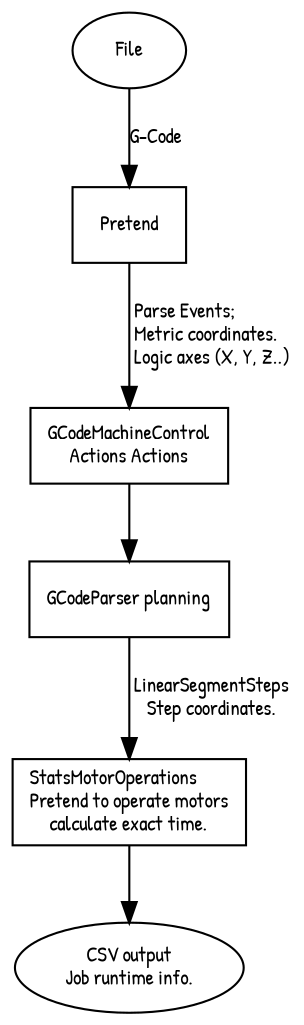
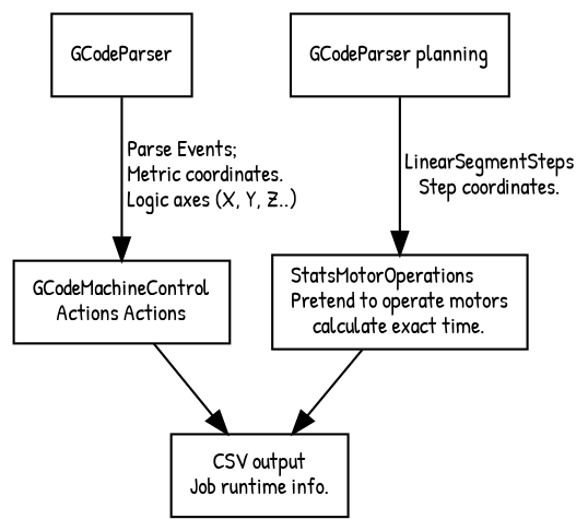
  digraph {
    fontname="Patrick Hand"
    node [fontname="Patrick Hand" fontsize=10 shape=box]
    edge [fontname="Patrick Hand" fontsize=10]
-   GCodeParser [label=Pretend]
+   GCodeParser
    n2 [label="GCodeMachineControl\nActions Actions"]
    n3 [label="GCodeParser planning"]
    n4 [label="StatsMotorOperations\lPretend to operate motors\lcalculate exact time."]
-   n5 [label="CSV output\nJob runtime info." shape=""]
-   File [shape=""]
+   n5 [label="CSV output\nJob runtime info."]
    subgraph sub_1 {
      GCodeParser
      n2
      n3
      n4
    }
    GCodeParser -> n2 [label=" Parse Events;\l Metric coordinates.\l Logic axes (X, Y, Z..)"]
-   n2 -> n3
+   n2 -> n5
    n3 -> n4 [label=" LinearSegmentSteps\l Step coordinates."]
    n4 -> n5
-   File -> GCodeParser [label="G-Code"]
  }
